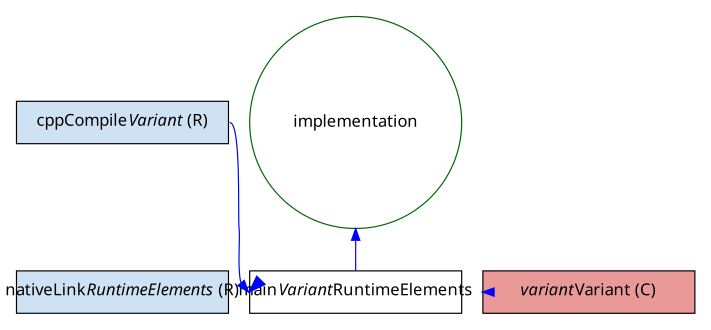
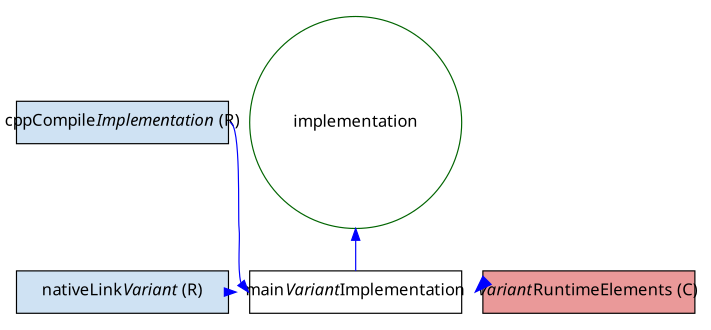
  digraph {
    fontname=Sans
    node [fillcolor=white fixedsize=true fontname=Sans shape=rectangle style=filled]
    edge [fontname=Sans style=invis]
    implementation [color=darkgreen height=0.5 shape=circle width=2.5]
-   n2 [fillcolor="#cfe2f3" height=0.5 label=<cppCompile<i>Variant</i> (R)> width=2.5]
-   n3 [height=0.5 label=<main<i>Variant</i>RuntimeElements> width=2.5]
-   n4 [fillcolor="#cfe2f3" height=0.5 label=<nativeLink<i>RuntimeElements</i> (R)> width=2.5]
-   n5 [fillcolor="#ea9999" height=0.5 label=<<i>variant</i>Variant (C)> weight=1000 width=2.5]
+   n2 [fillcolor="#cfe2f3" height=0.5 label=<cppCompile<i>Implementation</i> (R)> width=2.5]
+   n3 [height=0.5 label=<main<i>Variant</i>Implementation> width=2.5]
+   n4 [fillcolor="#cfe2f3" height=0.5 label=<nativeLink<i>Variant</i> (R)> width=2.5]
+   n5 [fillcolor="#ea9999" height=0.5 label=<<i>variant</i>RuntimeElements (C)> weight=1000 width=2.5]
    subgraph sub_1 {
      rank=same
      implementation
      n2
    }
    subgraph sub_2 {
      rank=same
      n3
      n4
      n5
    }
    subgraph sub_3 {
      n2
      n4
    }
    subgraph sub_4 {
      implementation
      n3
    }
    subgraph sub_5 {
      n5
    }
    implementation -> n3 [weight=1000]
    n2 -> n3 [color=blue headport=w style=solid tailport=e]
    n2 -> n4 [weight=1000]
    n3 -> implementation [color=blue headport=s style=solid tailport=n]
    n3 -> n5
    n4 -> n3
    n4 -> n3 [color=blue headport=w style=solid tailport=e]
    n5 -> n3 [color=blue headport=e style=dashed tailport=w]
  }
